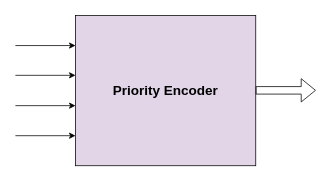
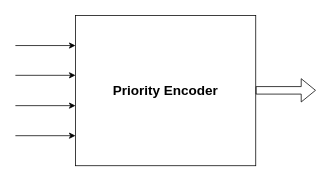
  <mxCell id="0" />
  <mxCell id="1" parent="0" />
- <mxCell id="2" value="Priority Encoder" style="rounded=0;whiteSpace=wrap;html=1;fontStyle=1;fontSize=18;fillColor=#e1d5e7;" parent="1" vertex="1"><mxGeometry x="100" y="20" width="240" height="200" as="geometry" /></mxCell>
+ <mxCell id="2" value="Priority Encoder" style="rounded=0;whiteSpace=wrap;html=1;fontStyle=1;fontSize=18;" parent="1" vertex="1"><mxGeometry x="100" y="20" width="240" height="200" as="geometry" /></mxCell>
  <mxCell id="3" value="" style="endArrow=classic;html=1;rounded=0;" parent="1" edge="1"><mxGeometry width="50" height="50" relative="1" as="geometry"><mxPoint x="20" y="60" as="sourcePoint" /><mxPoint x="100" y="60" as="targetPoint" /></mxGeometry></mxCell>
  <mxCell id="4" value="" style="endArrow=classic;html=1;rounded=0;" parent="1" edge="1"><mxGeometry width="50" height="50" relative="1" as="geometry"><mxPoint x="20" y="99.62" as="sourcePoint" /><mxPoint x="100" y="99.62" as="targetPoint" /></mxGeometry></mxCell>
  <mxCell id="5" value="" style="endArrow=classic;html=1;rounded=0;" parent="1" edge="1"><mxGeometry width="50" height="50" relative="1" as="geometry"><mxPoint x="20" y="140" as="sourcePoint" /><mxPoint x="100" y="140" as="targetPoint" /></mxGeometry></mxCell>
  <mxCell id="6" value="" style="shape=flexArrow;endArrow=classic;html=1;rounded=0;" parent="1" edge="1"><mxGeometry width="50" height="50" relative="1" as="geometry"><mxPoint x="340" y="119.62" as="sourcePoint" /><mxPoint x="420" y="119.62" as="targetPoint" /></mxGeometry></mxCell>
  <mxCell id="7" value="" style="endArrow=classic;html=1;rounded=0;" parent="1" edge="1"><mxGeometry width="50" height="50" relative="1" as="geometry"><mxPoint x="20" y="180" as="sourcePoint" /><mxPoint x="100" y="180" as="targetPoint" /></mxGeometry></mxCell>
